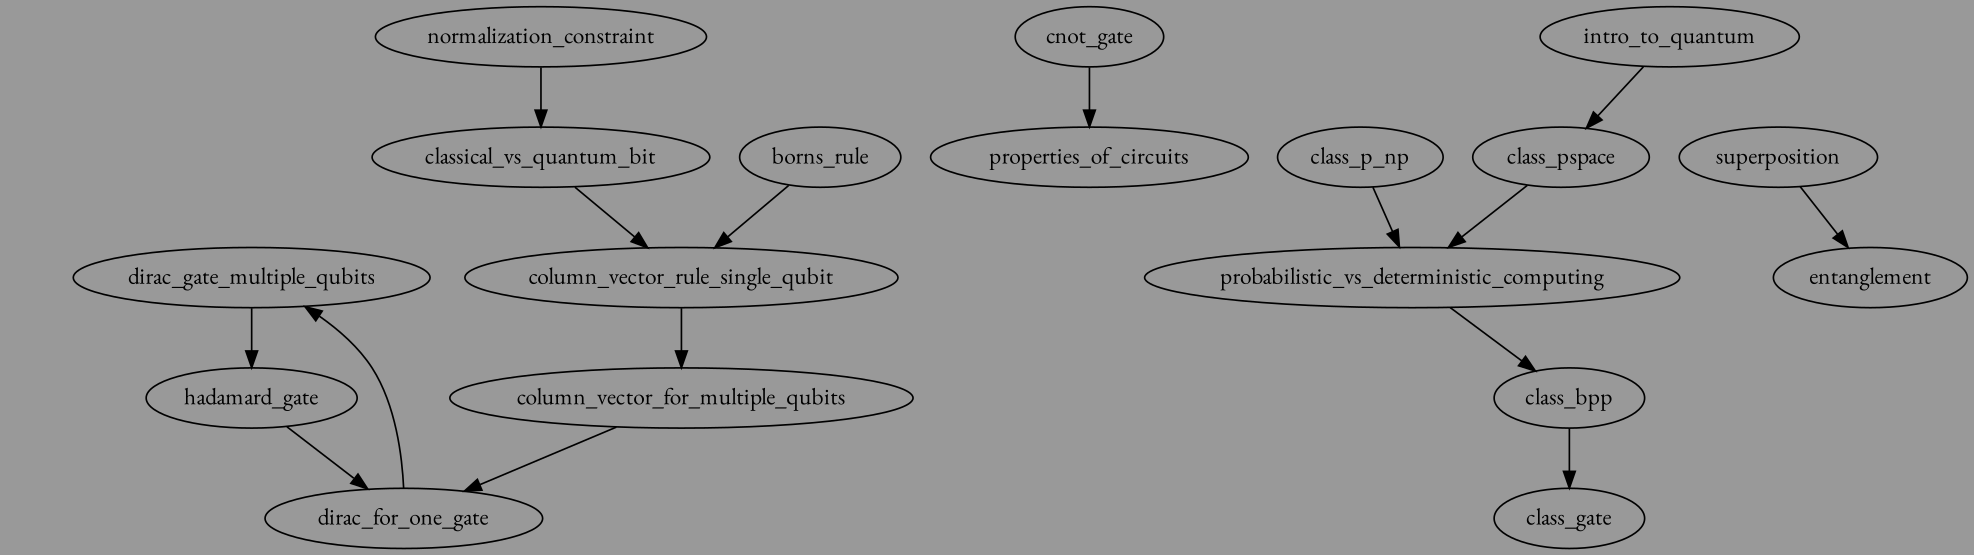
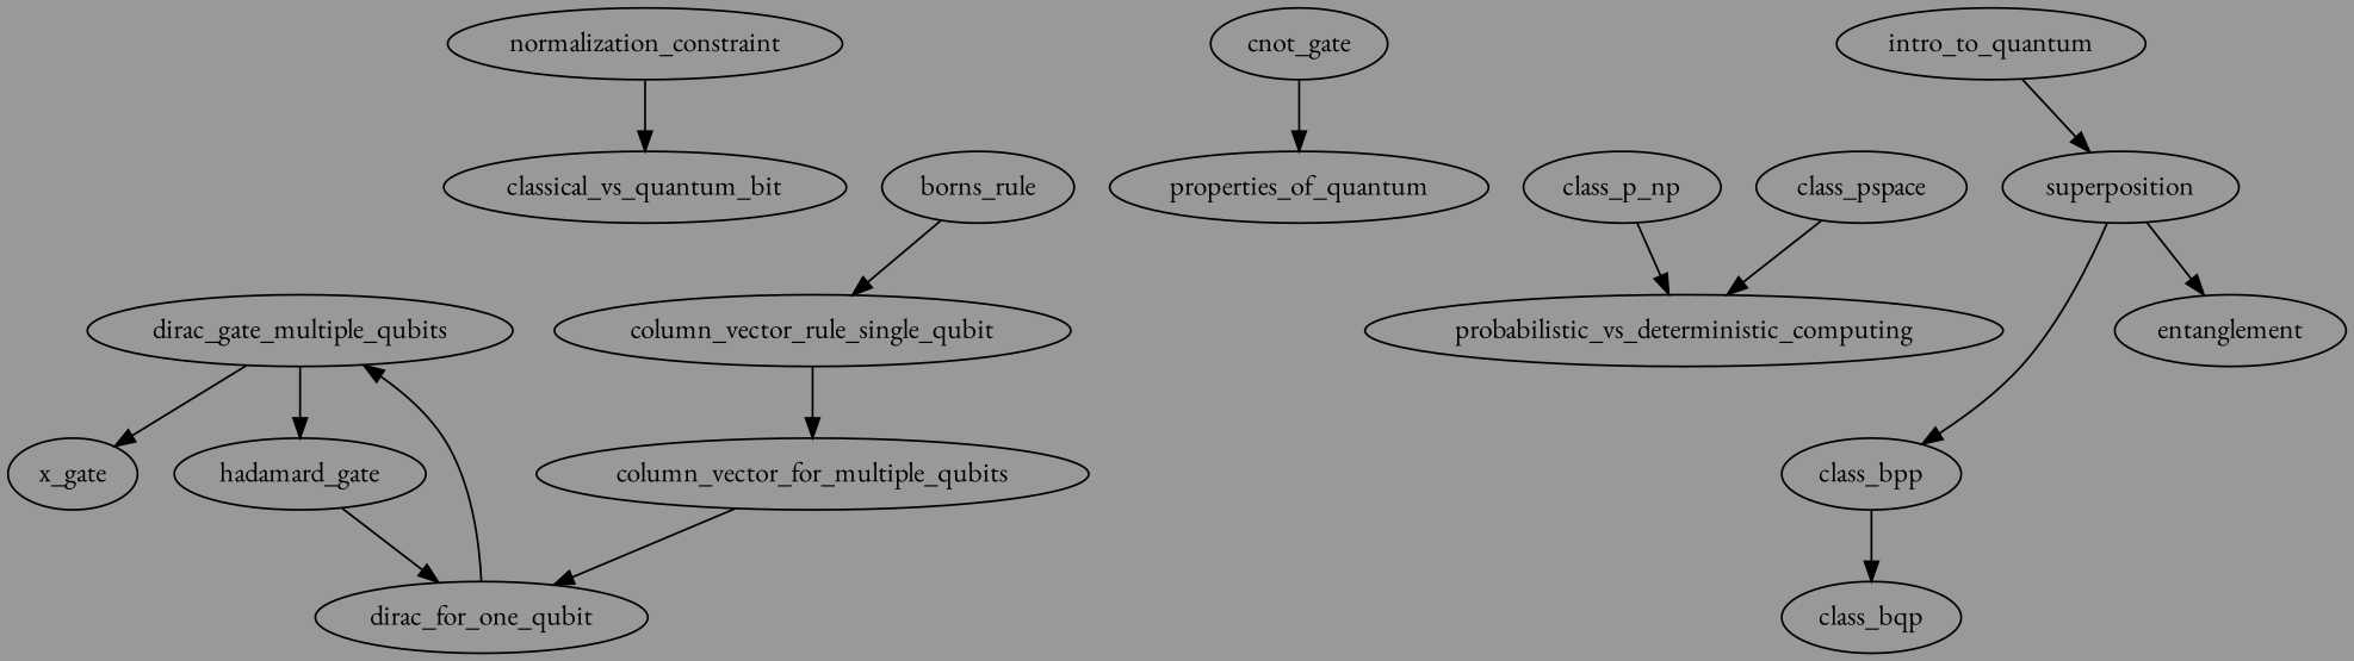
  digraph {
    bgcolor="#999999"
    fontname="EB Garamond"
    node [fontname="EB Garamond"]
    edge [fontname="EB Garamond"]
    n1 [label=dirac_gate_multiple_qubits]
+   x_gate
    hadamard_gate
-   dirac_for_one_qubit [label=dirac_for_one_gate]
+   dirac_for_one_qubit
    cnot_gate
-   properties_of_circuits
+   properties_of_circuits [label=properties_of_quantum]
    column_vector_for_multiple_qubits
    n8 [label=column_vector_rule_single_qubit]
    classical_vs_quantum_bit
    borns_rule
    normalization_constraint
    class_bpp
-   class_bqp [label=class_gate]
+   class_bqp
    probabilistic_vs_deterministic_computing
    class_p_np
    class_pspace
    intro_to_quantum
    superposition
    entanglement
+   n1 -> x_gate
    n1 -> hadamard_gate
    hadamard_gate -> dirac_for_one_qubit
    dirac_for_one_qubit -> n1
    cnot_gate -> properties_of_circuits
    column_vector_for_multiple_qubits -> dirac_for_one_qubit
    n8 -> column_vector_for_multiple_qubits
-   classical_vs_quantum_bit -> n8
    borns_rule -> n8
    normalization_constraint -> classical_vs_quantum_bit
    class_bpp -> class_bqp
-   probabilistic_vs_deterministic_computing -> class_bpp
+   superposition -> class_bpp
    class_p_np -> probabilistic_vs_deterministic_computing
    class_pspace -> probabilistic_vs_deterministic_computing
-   intro_to_quantum -> class_pspace
+   intro_to_quantum -> superposition
    superposition -> entanglement
  }
